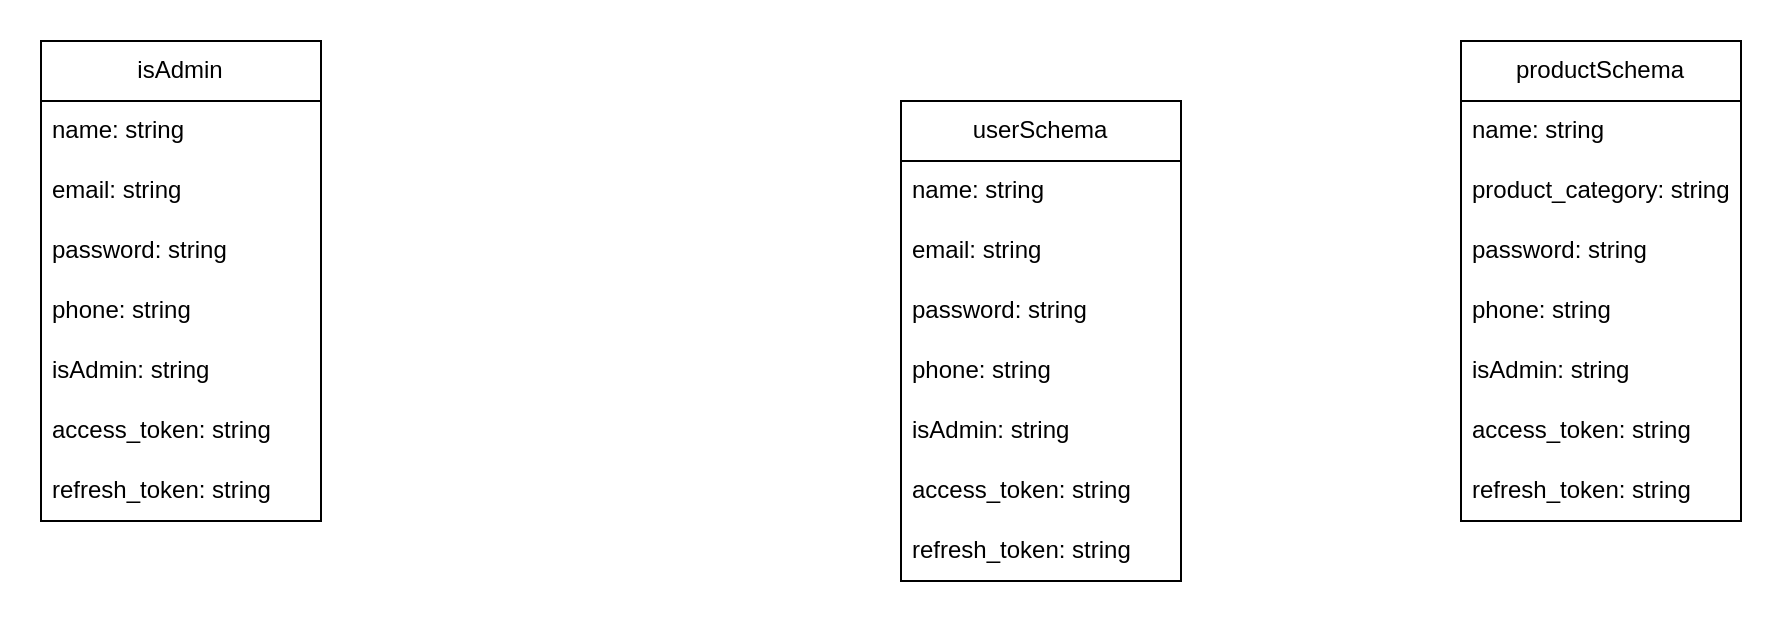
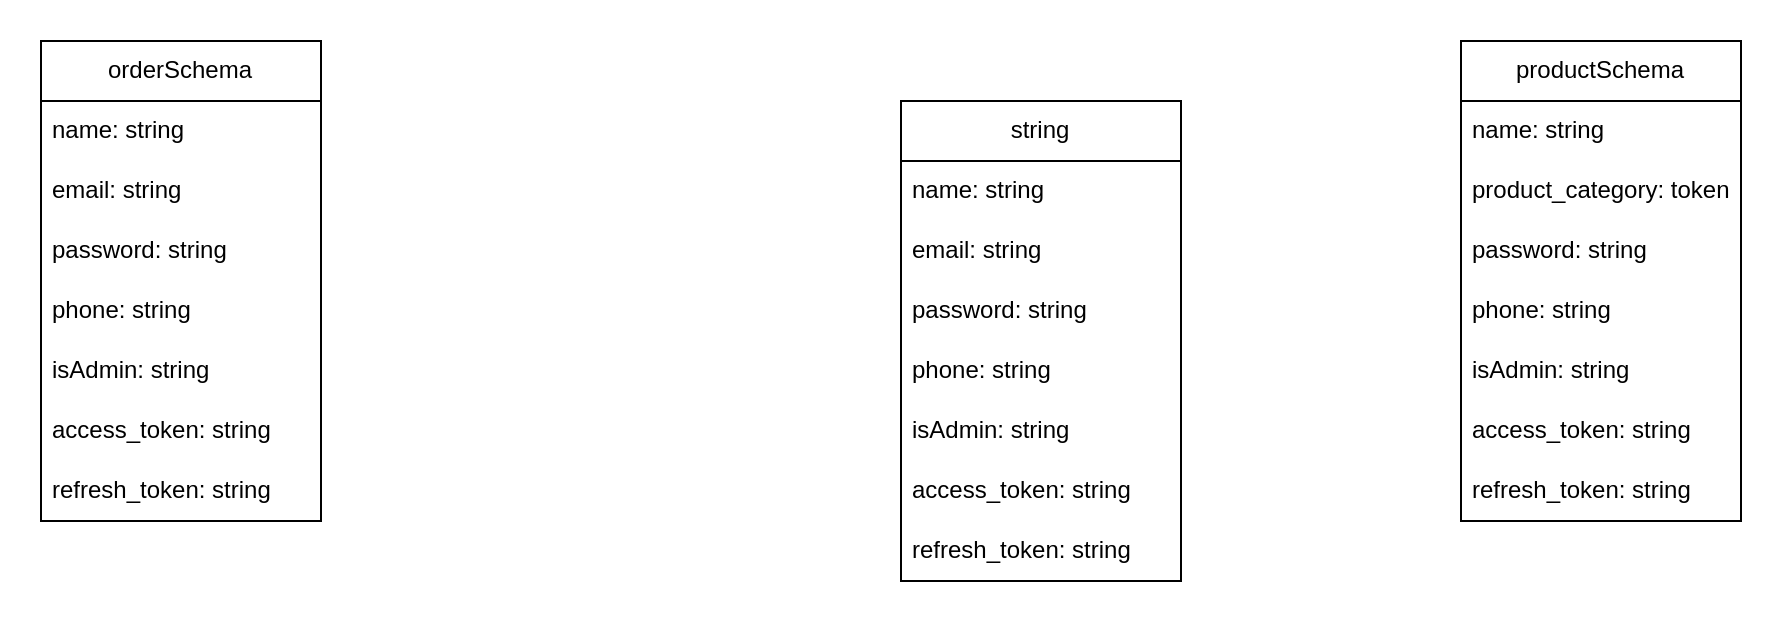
  <mxCell id="0" />
  <mxCell id="1" parent="0" />
- <mxCell id="2" value="userSchema" style="swimlane;fontStyle=0;childLayout=stackLayout;horizontal=1;startSize=30;horizontalStack=0;resizeParent=1;resizeParentMax=0;resizeLast=0;collapsible=1;marginBottom=0;whiteSpace=wrap;html=1;" vertex="1" parent="1"><mxGeometry x="450" y="50" width="140" height="240" as="geometry" /></mxCell>
+ <mxCell id="2" value="string" style="swimlane;fontStyle=0;childLayout=stackLayout;horizontal=1;startSize=30;horizontalStack=0;resizeParent=1;resizeParentMax=0;resizeLast=0;collapsible=1;marginBottom=0;whiteSpace=wrap;html=1;" vertex="1" parent="1"><mxGeometry x="450" y="50" width="140" height="240" as="geometry" /></mxCell>
  <mxCell id="3" value="name: string&amp;nbsp;&lt;span style=&quot;white-space: pre;&quot;&gt;&#09;&lt;/span&gt;" style="text;strokeColor=none;fillColor=none;align=left;verticalAlign=middle;spacingLeft=4;spacingRight=4;overflow=hidden;points=[[0,0.5],[1,0.5]];portConstraint=eastwest;rotatable=0;whiteSpace=wrap;html=1;" vertex="1" parent="2"><mxGeometry y="30" width="140" height="30" as="geometry" /></mxCell>
  <mxCell id="4" value="email: string" style="text;strokeColor=none;fillColor=none;align=left;verticalAlign=middle;spacingLeft=4;spacingRight=4;overflow=hidden;points=[[0,0.5],[1,0.5]];portConstraint=eastwest;rotatable=0;whiteSpace=wrap;html=1;" vertex="1" parent="2"><mxGeometry y="60" width="140" height="30" as="geometry" /></mxCell>
  <mxCell id="5" value="password: string" style="text;strokeColor=none;fillColor=none;align=left;verticalAlign=middle;spacingLeft=4;spacingRight=4;overflow=hidden;points=[[0,0.5],[1,0.5]];portConstraint=eastwest;rotatable=0;whiteSpace=wrap;html=1;" vertex="1" parent="2"><mxGeometry y="90" width="140" height="30" as="geometry" /></mxCell>
  <mxCell id="6" value="phone: string" style="text;strokeColor=none;fillColor=none;align=left;verticalAlign=middle;spacingLeft=4;spacingRight=4;overflow=hidden;points=[[0,0.5],[1,0.5]];portConstraint=eastwest;rotatable=0;whiteSpace=wrap;html=1;" vertex="1" parent="2"><mxGeometry y="120" width="140" height="30" as="geometry" /></mxCell>
  <mxCell id="7" value="isAdmin: string" style="text;strokeColor=none;fillColor=none;align=left;verticalAlign=middle;spacingLeft=4;spacingRight=4;overflow=hidden;points=[[0,0.5],[1,0.5]];portConstraint=eastwest;rotatable=0;whiteSpace=wrap;html=1;" vertex="1" parent="2"><mxGeometry y="150" width="140" height="30" as="geometry" /></mxCell>
  <mxCell id="8" value="access_token: string" style="text;strokeColor=none;fillColor=none;align=left;verticalAlign=middle;spacingLeft=4;spacingRight=4;overflow=hidden;points=[[0,0.5],[1,0.5]];portConstraint=eastwest;rotatable=0;whiteSpace=wrap;html=1;" vertex="1" parent="2"><mxGeometry y="180" width="140" height="30" as="geometry" /></mxCell>
  <mxCell id="9" value="refresh_token: string" style="text;strokeColor=none;fillColor=none;align=left;verticalAlign=middle;spacingLeft=4;spacingRight=4;overflow=hidden;points=[[0,0.5],[1,0.5]];portConstraint=eastwest;rotatable=0;whiteSpace=wrap;html=1;" vertex="1" parent="2"><mxGeometry y="210" width="140" height="30" as="geometry" /></mxCell>
  <mxCell id="10" value="productSchema" style="swimlane;fontStyle=0;childLayout=stackLayout;horizontal=1;startSize=30;horizontalStack=0;resizeParent=1;resizeParentMax=0;resizeLast=0;collapsible=1;marginBottom=0;whiteSpace=wrap;html=1;" vertex="1" parent="1"><mxGeometry x="730" y="20" width="140" height="240" as="geometry" /></mxCell>
  <mxCell id="11" value="name: string&amp;nbsp;&lt;span style=&quot;white-space: pre;&quot;&gt;&#09;&lt;/span&gt;" style="text;strokeColor=none;fillColor=none;align=left;verticalAlign=middle;spacingLeft=4;spacingRight=4;overflow=hidden;points=[[0,0.5],[1,0.5]];portConstraint=eastwest;rotatable=0;whiteSpace=wrap;html=1;" vertex="1" parent="10"><mxGeometry y="30" width="140" height="30" as="geometry" /></mxCell>
- <mxCell id="12" value="product_category: string" style="text;strokeColor=none;fillColor=none;align=left;verticalAlign=middle;spacingLeft=4;spacingRight=4;overflow=hidden;points=[[0,0.5],[1,0.5]];portConstraint=eastwest;rotatable=0;whiteSpace=wrap;html=1;" vertex="1" parent="10"><mxGeometry y="60" width="140" height="30" as="geometry" /></mxCell>
+ <mxCell id="12" value="product_category: token" style="text;strokeColor=none;fillColor=none;align=left;verticalAlign=middle;spacingLeft=4;spacingRight=4;overflow=hidden;points=[[0,0.5],[1,0.5]];portConstraint=eastwest;rotatable=0;whiteSpace=wrap;html=1;" vertex="1" parent="10"><mxGeometry y="60" width="140" height="30" as="geometry" /></mxCell>
  <mxCell id="13" value="password: string" style="text;strokeColor=none;fillColor=none;align=left;verticalAlign=middle;spacingLeft=4;spacingRight=4;overflow=hidden;points=[[0,0.5],[1,0.5]];portConstraint=eastwest;rotatable=0;whiteSpace=wrap;html=1;" vertex="1" parent="10"><mxGeometry y="90" width="140" height="30" as="geometry" /></mxCell>
  <mxCell id="14" value="phone: string" style="text;strokeColor=none;fillColor=none;align=left;verticalAlign=middle;spacingLeft=4;spacingRight=4;overflow=hidden;points=[[0,0.5],[1,0.5]];portConstraint=eastwest;rotatable=0;whiteSpace=wrap;html=1;" vertex="1" parent="10"><mxGeometry y="120" width="140" height="30" as="geometry" /></mxCell>
  <mxCell id="15" value="isAdmin: string" style="text;strokeColor=none;fillColor=none;align=left;verticalAlign=middle;spacingLeft=4;spacingRight=4;overflow=hidden;points=[[0,0.5],[1,0.5]];portConstraint=eastwest;rotatable=0;whiteSpace=wrap;html=1;" vertex="1" parent="10"><mxGeometry y="150" width="140" height="30" as="geometry" /></mxCell>
  <mxCell id="16" value="access_token: string" style="text;strokeColor=none;fillColor=none;align=left;verticalAlign=middle;spacingLeft=4;spacingRight=4;overflow=hidden;points=[[0,0.5],[1,0.5]];portConstraint=eastwest;rotatable=0;whiteSpace=wrap;html=1;" vertex="1" parent="10"><mxGeometry y="180" width="140" height="30" as="geometry" /></mxCell>
  <mxCell id="17" value="refresh_token: string" style="text;strokeColor=none;fillColor=none;align=left;verticalAlign=middle;spacingLeft=4;spacingRight=4;overflow=hidden;points=[[0,0.5],[1,0.5]];portConstraint=eastwest;rotatable=0;whiteSpace=wrap;html=1;" vertex="1" parent="10"><mxGeometry y="210" width="140" height="30" as="geometry" /></mxCell>
- <mxCell id="18" value="isAdmin" style="swimlane;fontStyle=0;childLayout=stackLayout;horizontal=1;startSize=30;horizontalStack=0;resizeParent=1;resizeParentMax=0;resizeLast=0;collapsible=1;marginBottom=0;whiteSpace=wrap;html=1;" vertex="1" parent="1"><mxGeometry x="20" y="20" width="140" height="240" as="geometry" /></mxCell>
+ <mxCell id="18" value="orderSchema" style="swimlane;fontStyle=0;childLayout=stackLayout;horizontal=1;startSize=30;horizontalStack=0;resizeParent=1;resizeParentMax=0;resizeLast=0;collapsible=1;marginBottom=0;whiteSpace=wrap;html=1;" vertex="1" parent="1"><mxGeometry x="20" y="20" width="140" height="240" as="geometry" /></mxCell>
  <mxCell id="19" value="name: string&amp;nbsp;&lt;span style=&quot;white-space: pre;&quot;&gt;&#09;&lt;/span&gt;" style="text;strokeColor=none;fillColor=none;align=left;verticalAlign=middle;spacingLeft=4;spacingRight=4;overflow=hidden;points=[[0,0.5],[1,0.5]];portConstraint=eastwest;rotatable=0;whiteSpace=wrap;html=1;" vertex="1" parent="18"><mxGeometry y="30" width="140" height="30" as="geometry" /></mxCell>
  <mxCell id="20" value="email: string" style="text;strokeColor=none;fillColor=none;align=left;verticalAlign=middle;spacingLeft=4;spacingRight=4;overflow=hidden;points=[[0,0.5],[1,0.5]];portConstraint=eastwest;rotatable=0;whiteSpace=wrap;html=1;" vertex="1" parent="18"><mxGeometry y="60" width="140" height="30" as="geometry" /></mxCell>
  <mxCell id="21" value="password: string" style="text;strokeColor=none;fillColor=none;align=left;verticalAlign=middle;spacingLeft=4;spacingRight=4;overflow=hidden;points=[[0,0.5],[1,0.5]];portConstraint=eastwest;rotatable=0;whiteSpace=wrap;html=1;" vertex="1" parent="18"><mxGeometry y="90" width="140" height="30" as="geometry" /></mxCell>
  <mxCell id="22" value="phone: string" style="text;strokeColor=none;fillColor=none;align=left;verticalAlign=middle;spacingLeft=4;spacingRight=4;overflow=hidden;points=[[0,0.5],[1,0.5]];portConstraint=eastwest;rotatable=0;whiteSpace=wrap;html=1;" vertex="1" parent="18"><mxGeometry y="120" width="140" height="30" as="geometry" /></mxCell>
  <mxCell id="23" value="isAdmin: string" style="text;strokeColor=none;fillColor=none;align=left;verticalAlign=middle;spacingLeft=4;spacingRight=4;overflow=hidden;points=[[0,0.5],[1,0.5]];portConstraint=eastwest;rotatable=0;whiteSpace=wrap;html=1;" vertex="1" parent="18"><mxGeometry y="150" width="140" height="30" as="geometry" /></mxCell>
  <mxCell id="24" value="access_token: string" style="text;strokeColor=none;fillColor=none;align=left;verticalAlign=middle;spacingLeft=4;spacingRight=4;overflow=hidden;points=[[0,0.5],[1,0.5]];portConstraint=eastwest;rotatable=0;whiteSpace=wrap;html=1;" vertex="1" parent="18"><mxGeometry y="180" width="140" height="30" as="geometry" /></mxCell>
  <mxCell id="25" value="refresh_token: string" style="text;strokeColor=none;fillColor=none;align=left;verticalAlign=middle;spacingLeft=4;spacingRight=4;overflow=hidden;points=[[0,0.5],[1,0.5]];portConstraint=eastwest;rotatable=0;whiteSpace=wrap;html=1;" vertex="1" parent="18"><mxGeometry y="210" width="140" height="30" as="geometry" /></mxCell>
